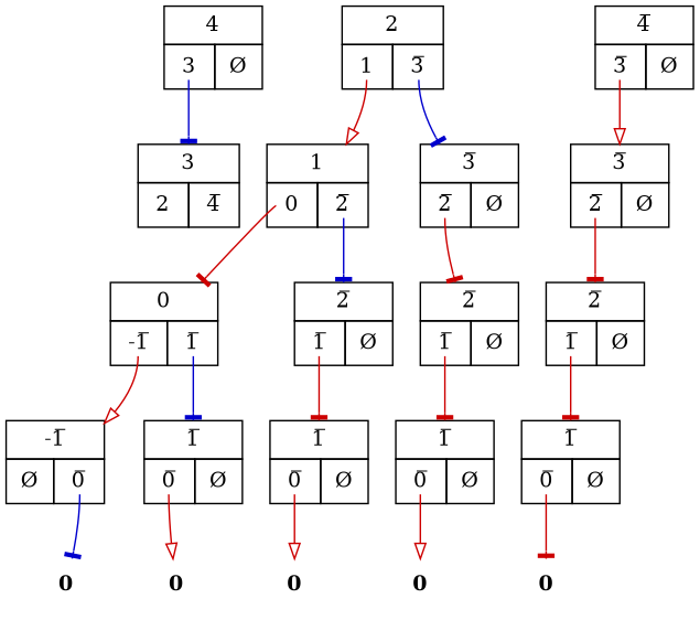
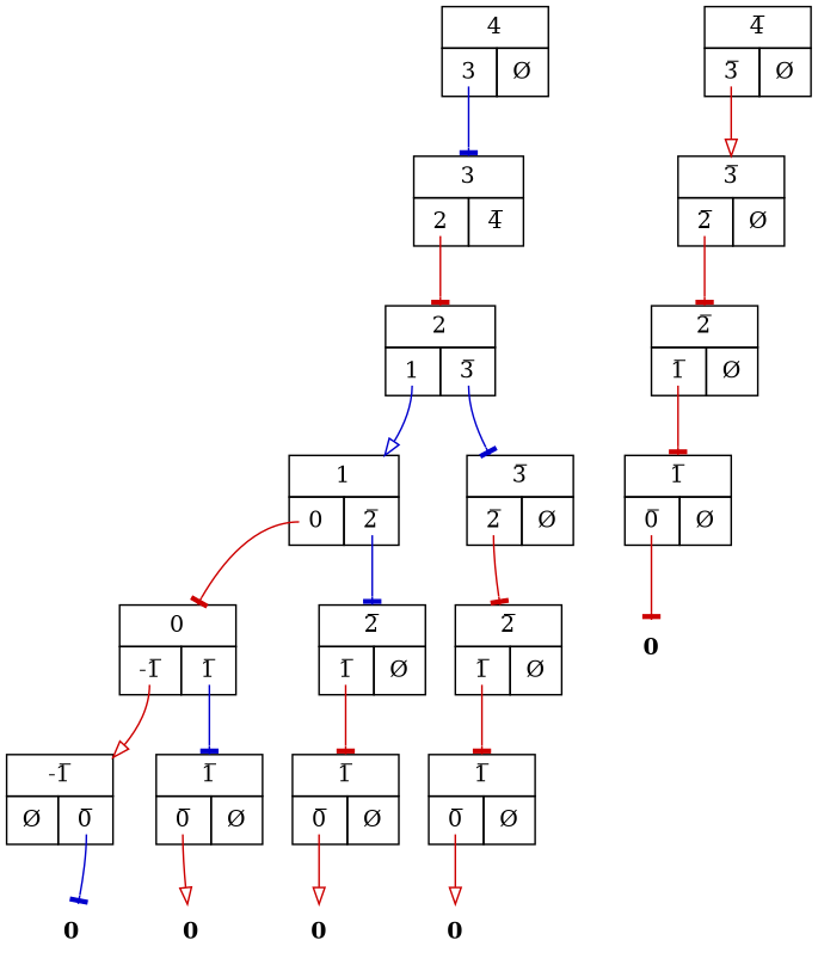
  digraph {
    node [margin=0 shape=none]
    edge [arrowhead=tee color=red3 dir=forward tailport="0,1"]
    n1 [label=<<TABLE BORDER="0" CELLBORDER="1" CELLSPACING="0" CELLPADDING="4">          <TR><TD COLSPAN="2">4</TD></TR>          <TR><TD PORT="L"> <TABLE BORDER="0" CELLBORDER="0" CELLPADDING="0"><TR><TD PORT="3,1"> 3 </TD> &nbsp; </TR></TABLE> </TD><TD PORT="R"> Ø </TD></TR>          </TABLE>>]
    n2 [label=<<TABLE BORDER="0" CELLBORDER="1" CELLSPACING="0" CELLPADDING="4">          <TR><TD COLSPAN="2">3</TD></TR>          <TR><TD PORT="L"> <TABLE BORDER="0" CELLBORDER="0" CELLPADDING="0"><TR><TD PORT="2,1"> 2 </TD> &nbsp; </TR></TABLE> </TD><TD PORT="R"> <TABLE BORDER="0" CELLBORDER="0" CELLPADDING="0"><TR><TD PORT="4,1"> 4̅ </TD> &nbsp; </TR></TABLE> </TD></TR>          </TABLE>>]
    n3 [label=<<TABLE BORDER="0" CELLBORDER="1" CELLSPACING="0" CELLPADDING="4">          <TR><TD COLSPAN="2">2</TD></TR>          <TR><TD PORT="L"> <TABLE BORDER="0" CELLBORDER="0" CELLPADDING="0"><TR><TD PORT="1,1"> 1 </TD> &nbsp; </TR></TABLE> </TD><TD PORT="R"> <TABLE BORDER="0" CELLBORDER="0" CELLPADDING="0"><TR><TD PORT="3,1"> 3̅ </TD> &nbsp; </TR></TABLE> </TD></TR>          </TABLE>>]
    n4 [label=<<TABLE BORDER="0" CELLBORDER="1" CELLSPACING="0" CELLPADDING="4">          <TR><TD COLSPAN="2">1</TD></TR>          <TR><TD PORT="L"> <TABLE BORDER="0" CELLBORDER="0" CELLPADDING="0"><TR><TD PORT="0,1"> 0 </TD> &nbsp; </TR></TABLE> </TD><TD PORT="R"> <TABLE BORDER="0" CELLBORDER="0" CELLPADDING="0"><TR><TD PORT="2,1"> 2̅ </TD> &nbsp; </TR></TABLE> </TD></TR>          </TABLE>>]
    n5 [label=<<TABLE BORDER="0" CELLBORDER="1" CELLSPACING="0" CELLPADDING="4">          <TR><TD COLSPAN="2">3̅</TD></TR>          <TR><TD PORT="L"> <TABLE BORDER="0" CELLBORDER="0" CELLPADDING="0"><TR><TD PORT="2,1"> 2̅ </TD> &nbsp; </TR></TABLE> </TD><TD PORT="R"> Ø </TD></TR>          </TABLE>>]
    n6 [label=<<TABLE BORDER="0" CELLBORDER="1" CELLSPACING="0" CELLPADDING="4">          <TR><TD COLSPAN="2">4̅</TD></TR>          <TR><TD PORT="L"> <TABLE BORDER="0" CELLBORDER="0" CELLPADDING="0"><TR><TD PORT="3,1"> 3̅ </TD> &nbsp; </TR></TABLE> </TD><TD PORT="R"> Ø </TD></TR>          </TABLE>>]
    n7 [label=<<TABLE BORDER="0" CELLBORDER="1" CELLSPACING="0" CELLPADDING="4">          <TR><TD COLSPAN="2">3̅</TD></TR>          <TR><TD PORT="L"> <TABLE BORDER="0" CELLBORDER="0" CELLPADDING="0"><TR><TD PORT="2,1"> 2̅ </TD> &nbsp; </TR></TABLE> </TD><TD PORT="R"> Ø </TD></TR>          </TABLE>>]
    n8 [label=<<TABLE BORDER="0" CELLBORDER="1" CELLSPACING="0" CELLPADDING="4">          <TR><TD COLSPAN="2">0</TD></TR>          <TR><TD PORT="L"> <TABLE BORDER="0" CELLBORDER="0" CELLPADDING="0"><TR><TD PORT="-1,1"> -1̅ </TD> &nbsp; </TR></TABLE> </TD><TD PORT="R"> <TABLE BORDER="0" CELLBORDER="0" CELLPADDING="0"><TR><TD PORT="1,1"> 1̅ </TD> &nbsp; </TR></TABLE> </TD></TR>          </TABLE>>]
    n9 [label=<<TABLE BORDER="0" CELLBORDER="1" CELLSPACING="0" CELLPADDING="4">          <TR><TD COLSPAN="2">2̅</TD></TR>          <TR><TD PORT="L"> <TABLE BORDER="0" CELLBORDER="0" CELLPADDING="0"><TR><TD PORT="1,1"> 1̅ </TD> &nbsp; </TR></TABLE> </TD><TD PORT="R"> Ø </TD></TR>          </TABLE>>]
    n10 [label=<<TABLE BORDER="0" CELLBORDER="1" CELLSPACING="0" CELLPADDING="4">          <TR><TD COLSPAN="2">2̅</TD></TR>          <TR><TD PORT="L"> <TABLE BORDER="0" CELLBORDER="0" CELLPADDING="0"><TR><TD PORT="1,1"> 1̅ </TD> &nbsp; </TR></TABLE> </TD><TD PORT="R"> Ø </TD></TR>          </TABLE>>]
    n11 [label=<<TABLE BORDER="0" CELLBORDER="1" CELLSPACING="0" CELLPADDING="4">          <TR><TD COLSPAN="2">-1̅</TD></TR>          <TR><TD PORT="L"> Ø </TD><TD PORT="R"> <TABLE BORDER="0" CELLBORDER="0" CELLPADDING="0"><TR><TD PORT="0,1"> 0̅ </TD> &nbsp; </TR></TABLE> </TD></TR>          </TABLE>>]
    n12 [label=<<TABLE BORDER="0" CELLBORDER="1" CELLSPACING="0" CELLPADDING="4">          <TR><TD COLSPAN="2">1̅</TD></TR>          <TR><TD PORT="L"> <TABLE BORDER="0" CELLBORDER="0" CELLPADDING="0"><TR><TD PORT="0,1"> 0̅ </TD> &nbsp; </TR></TABLE> </TD><TD PORT="R"> Ø </TD></TR>          </TABLE>>]
    n13 [label=<<TABLE BORDER="0" CELLBORDER="1" CELLSPACING="0" CELLPADDING="4">          <TR><TD COLSPAN="2">1̅</TD></TR>          <TR><TD PORT="L"> <TABLE BORDER="0" CELLBORDER="0" CELLPADDING="0"><TR><TD PORT="0,1"> 0̅ </TD> &nbsp; </TR></TABLE> </TD><TD PORT="R"> Ø </TD></TR>          </TABLE>>]
    n14 [label=<<B>0</B>>]
    n15 [label=<<B>0</B>>]
    n16 [label=<<B>0</B>>]
    n17 [label=<<TABLE BORDER="0" CELLBORDER="1" CELLSPACING="0" CELLPADDING="4">          <TR><TD COLSPAN="2">1̅</TD></TR>          <TR><TD PORT="L"> <TABLE BORDER="0" CELLBORDER="0" CELLPADDING="0"><TR><TD PORT="0,1"> 0̅ </TD> &nbsp; </TR></TABLE> </TD><TD PORT="R"> Ø </TD></TR>          </TABLE>>]
    n18 [label=<<B>0</B>>]
    n19 [label=<<TABLE BORDER="0" CELLBORDER="1" CELLSPACING="0" CELLPADDING="4">          <TR><TD COLSPAN="2">2̅</TD></TR>          <TR><TD PORT="L"> <TABLE BORDER="0" CELLBORDER="0" CELLPADDING="0"><TR><TD PORT="1,1"> 1̅ </TD> &nbsp; </TR></TABLE> </TD><TD PORT="R"> Ø </TD></TR>          </TABLE>>]
    n20 [label=<<TABLE BORDER="0" CELLBORDER="1" CELLSPACING="0" CELLPADDING="4">          <TR><TD COLSPAN="2">1̅</TD></TR>          <TR><TD PORT="L"> <TABLE BORDER="0" CELLBORDER="0" CELLPADDING="0"><TR><TD PORT="0,1"> 0̅ </TD> &nbsp; </TR></TABLE> </TD><TD PORT="R"> Ø </TD></TR>          </TABLE>>]
    n21 [label=<<B>0</B>>]
    n1 -> n2 [color=blue3 tailport="3,1"]
-   n3 -> n4 [arrowhead=onormal tailport="1,1"]
+   n2 -> n3 [tailport="2,1"]
+   n3 -> n4 [arrowhead=onormal color=blue3 tailport="1,1"]
    n3 -> n5 [color=blue3 tailport="3,1"]
    n4 -> n8
    n4 -> n9 [color=blue3 tailport="2,1"]
    n5 -> n10 [tailport="2,1"]
    n6 -> n7 [arrowhead=onormal tailport="3,1"]
    n7 -> n19 [tailport="2,1"]
    n8 -> n11 [arrowhead=onormal tailport="-1,1"]
    n8 -> n12 [color=blue3 tailport="1,1"]
    n9 -> n13 [tailport="1,1"]
    n10 -> n17 [tailport="1,1"]
    n11 -> n14 [color=blue3]
    n12 -> n15 [arrowhead=onormal]
    n13 -> n16 [arrowhead=onormal]
    n17 -> n18 [arrowhead=onormal]
    n19 -> n20 [tailport="1,1"]
    n20 -> n21
  }
